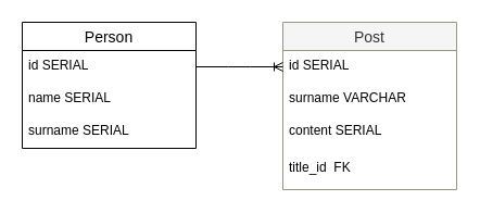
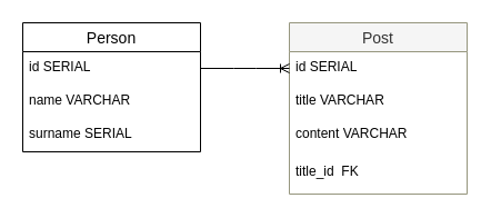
  <mxCell id="0" />
  <mxCell id="1" parent="0" />
  <mxCell id="2" value="Post" style="swimlane;fontStyle=0;childLayout=stackLayout;horizontal=1;startSize=26;horizontalStack=0;resizeParent=1;resizeParentMax=0;resizeLast=0;collapsible=1;marginBottom=0;align=center;fontSize=14;fillColor=#f5f5f5;fontColor=#333333;strokeColor=#96967E;" vertex="1" parent="1"><mxGeometry x="260" y="20" width="160" height="154" as="geometry"><mxRectangle x="450" y="150" width="60" height="26" as="alternateBounds" /></mxGeometry></mxCell>
  <mxCell id="3" value="id SERIAL" style="text;strokeColor=none;fillColor=none;spacingLeft=4;spacingRight=4;overflow=hidden;rotatable=0;points=[[0,0.5],[1,0.5]];portConstraint=eastwest;fontSize=12;" vertex="1" parent="2"><mxGeometry y="26" width="160" height="30" as="geometry" /></mxCell>
- <mxCell id="4" value="surname VARCHAR" style="text;strokeColor=none;fillColor=none;spacingLeft=4;spacingRight=4;overflow=hidden;rotatable=0;points=[[0,0.5],[1,0.5]];portConstraint=eastwest;fontSize=12;" vertex="1" parent="2"><mxGeometry y="56" width="160" height="30" as="geometry" /></mxCell>
- <mxCell id="5" value="content SERIAL" style="text;strokeColor=none;fillColor=none;spacingLeft=4;spacingRight=4;overflow=hidden;rotatable=0;points=[[0,0.5],[1,0.5]];portConstraint=eastwest;fontSize=12;" vertex="1" parent="2"><mxGeometry y="86" width="160" height="34" as="geometry" /></mxCell>
+ <mxCell id="4" value="title VARCHAR" style="text;strokeColor=none;fillColor=none;spacingLeft=4;spacingRight=4;overflow=hidden;rotatable=0;points=[[0,0.5],[1,0.5]];portConstraint=eastwest;fontSize=12;" vertex="1" parent="2"><mxGeometry y="56" width="160" height="30" as="geometry" /></mxCell>
+ <mxCell id="5" value="content VARCHAR" style="text;strokeColor=none;fillColor=none;spacingLeft=4;spacingRight=4;overflow=hidden;rotatable=0;points=[[0,0.5],[1,0.5]];portConstraint=eastwest;fontSize=12;" vertex="1" parent="2"><mxGeometry y="86" width="160" height="34" as="geometry" /></mxCell>
  <mxCell id="6" value="title_id  FK" style="text;strokeColor=none;fillColor=none;spacingLeft=4;spacingRight=4;overflow=hidden;rotatable=0;points=[[0,0.5],[1,0.5]];portConstraint=eastwest;fontSize=12;" vertex="1" parent="2"><mxGeometry y="120" width="160" height="34" as="geometry" /></mxCell>
  <mxCell id="7" value="Person" style="swimlane;fontStyle=0;childLayout=stackLayout;horizontal=1;startSize=26;horizontalStack=0;resizeParent=1;resizeParentMax=0;resizeLast=0;collapsible=1;marginBottom=0;align=center;fontSize=14;" vertex="1" parent="1"><mxGeometry x="20" y="20" width="160" height="116" as="geometry" /></mxCell>
  <mxCell id="8" value="id SERIAL" style="text;strokeColor=none;fillColor=none;spacingLeft=4;spacingRight=4;overflow=hidden;rotatable=0;points=[[0,0.5],[1,0.5]];portConstraint=eastwest;fontSize=12;" vertex="1" parent="7"><mxGeometry y="26" width="160" height="30" as="geometry" /></mxCell>
- <mxCell id="9" value="name SERIAL" style="text;strokeColor=none;fillColor=none;spacingLeft=4;spacingRight=4;overflow=hidden;rotatable=0;points=[[0,0.5],[1,0.5]];portConstraint=eastwest;fontSize=12;" vertex="1" parent="7"><mxGeometry y="56" width="160" height="30" as="geometry" /></mxCell>
+ <mxCell id="9" value="name VARCHAR" style="text;strokeColor=none;fillColor=none;spacingLeft=4;spacingRight=4;overflow=hidden;rotatable=0;points=[[0,0.5],[1,0.5]];portConstraint=eastwest;fontSize=12;" vertex="1" parent="7"><mxGeometry y="56" width="160" height="30" as="geometry" /></mxCell>
  <mxCell id="10" value="surname SERIAL" style="text;strokeColor=none;fillColor=none;spacingLeft=4;spacingRight=4;overflow=hidden;rotatable=0;points=[[0,0.5],[1,0.5]];portConstraint=eastwest;fontSize=12;" vertex="1" parent="7"><mxGeometry y="86" width="160" height="30" as="geometry" /></mxCell>
  <mxCell id="11" value="" style="edgeStyle=entityRelationEdgeStyle;fontSize=12;html=1;endArrow=ERoneToMany;rounded=0;entryX=0;entryY=0.5;entryDx=0;entryDy=0;" edge="1" parent="1" source="8" target="3"><mxGeometry width="100" height="100" relative="1" as="geometry"><mxPoint x="170" y="250" as="sourcePoint" /><mxPoint x="270" y="150" as="targetPoint" /></mxGeometry></mxCell>
